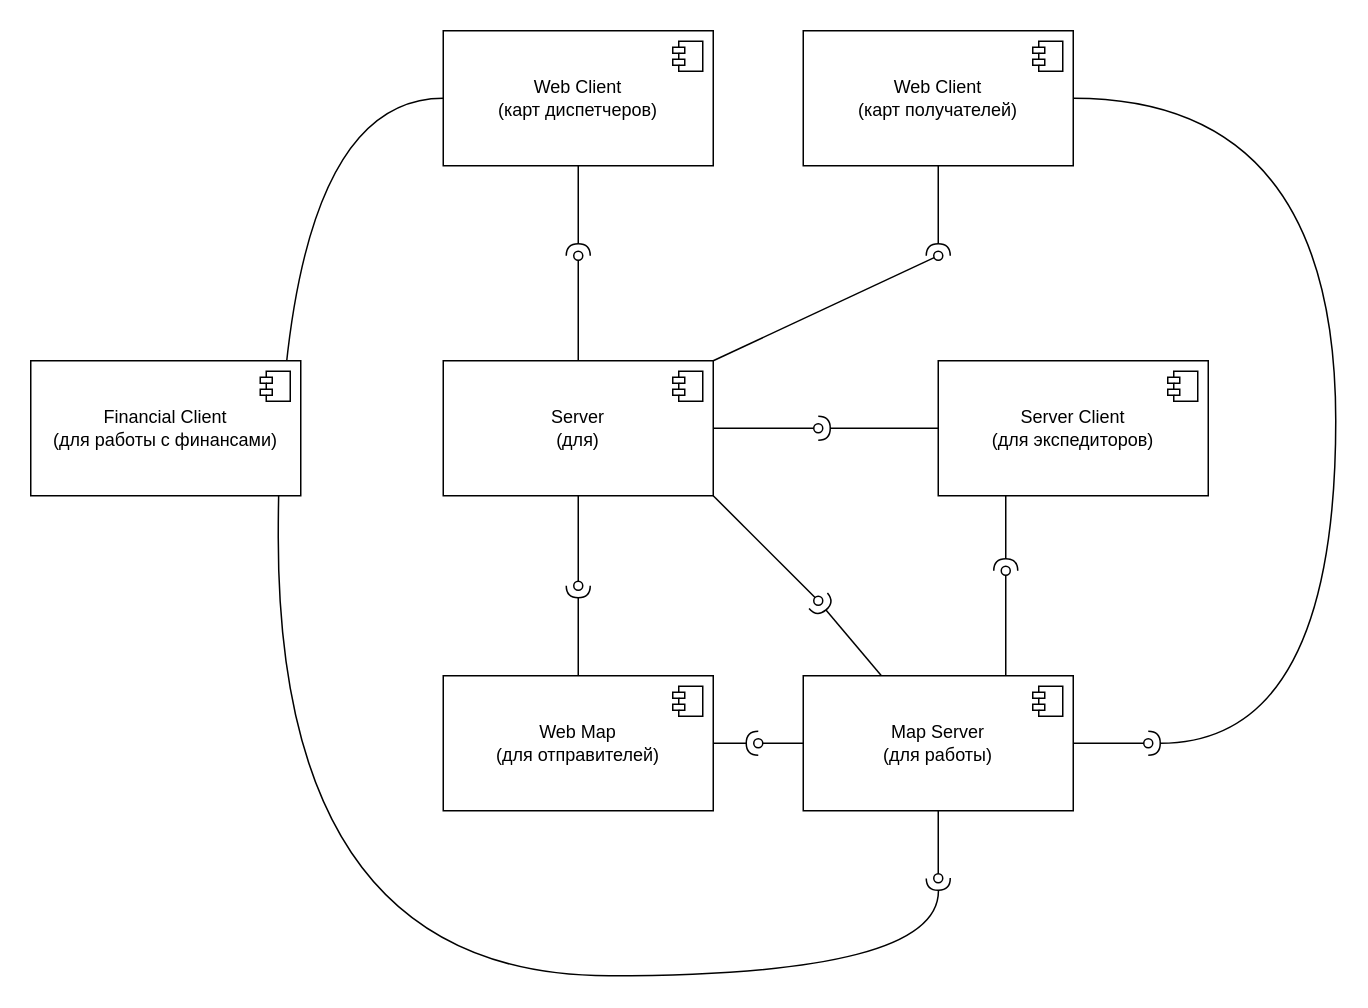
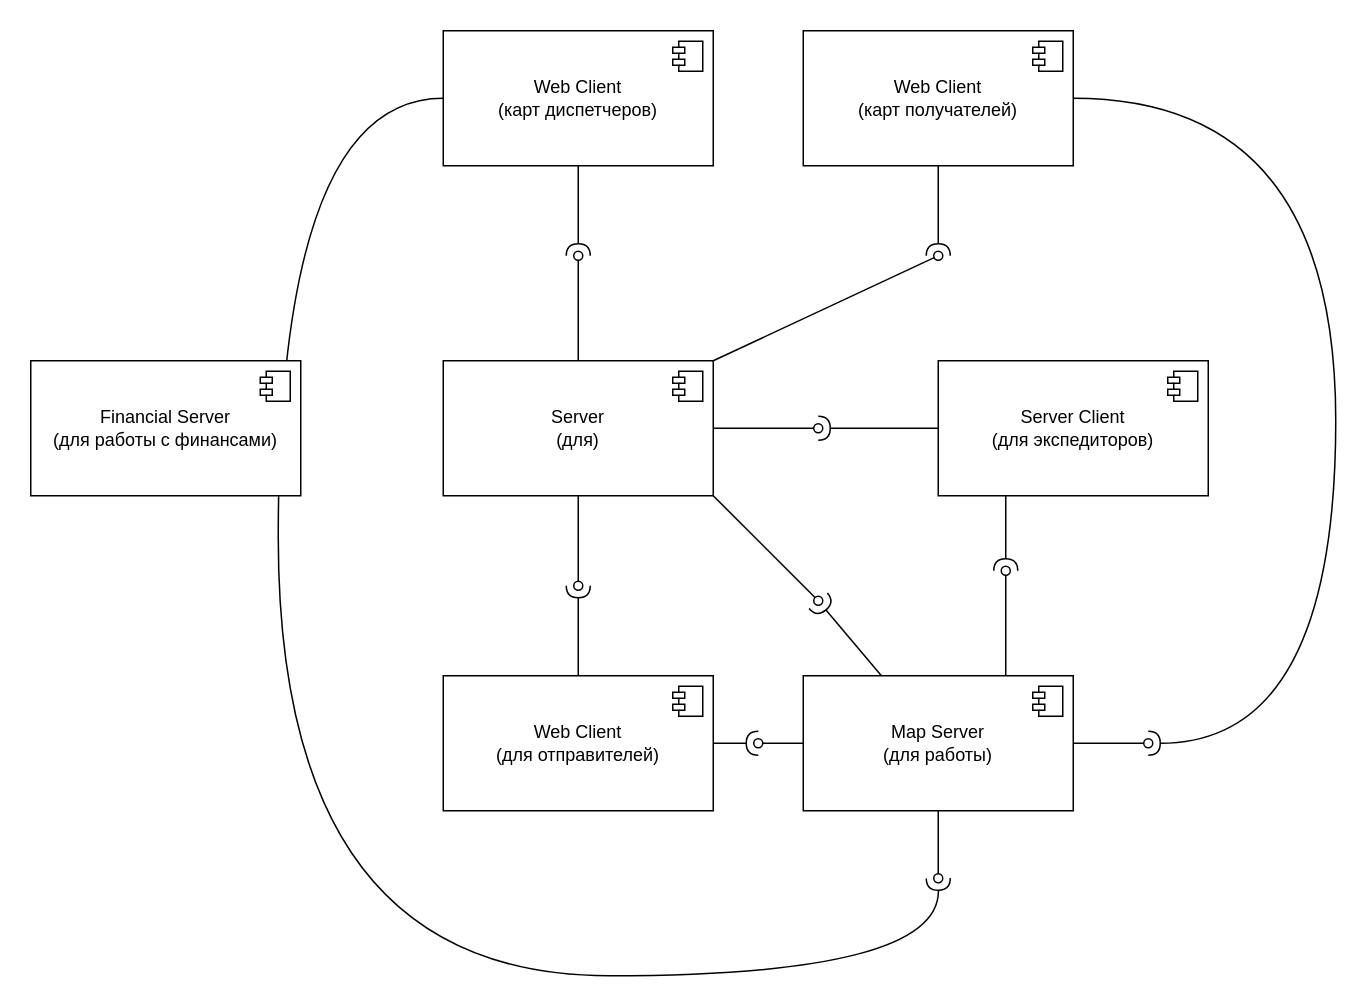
  <mxCell id="0" />
  <mxCell id="1" parent="0" />
  <mxCell id="2" style="rounded=0;orthogonalLoop=1;jettySize=auto;html=1;exitX=1;exitY=0.5;exitDx=0;exitDy=0;endArrow=halfCircle;endFill=0;edgeStyle=orthogonalEdgeStyle;curved=1;" edge="1" parent="1" source="23"><mxGeometry relative="1" as="geometry"><mxPoint x="765" y="495" as="targetPoint" /><mxPoint x="775" y="72.5" as="sourcePoint" /><Array as="points"><mxPoint x="890" y="65" /><mxPoint x="890" y="495" /></Array></mxGeometry></mxCell>
  <mxCell id="3" style="edgeStyle=orthogonalEdgeStyle;rounded=0;orthogonalLoop=1;jettySize=auto;html=1;endArrow=halfCircle;endFill=0;" parent="1" source="5" edge="1"><mxGeometry relative="1" as="geometry"><mxPoint x="545" y="285" as="targetPoint" /></mxGeometry></mxCell>
  <mxCell id="4" style="edgeStyle=orthogonalEdgeStyle;rounded=0;orthogonalLoop=1;jettySize=auto;html=1;exitX=0.25;exitY=1;exitDx=0;exitDy=0;endArrow=halfCircle;endFill=0;" edge="1" parent="1" source="5"><mxGeometry relative="1" as="geometry"><mxPoint x="670" y="380" as="targetPoint" /></mxGeometry></mxCell>
  <mxCell id="5" value="&lt;div&gt;&lt;span style=&quot;background-color: initial;&quot;&gt;Server Client&lt;/span&gt;&lt;/div&gt;&lt;div&gt;&lt;span style=&quot;background-color: initial;&quot;&gt;(для экспедиторов)&lt;/span&gt;&lt;br&gt;&lt;/div&gt;" style="html=1;dropTarget=0;whiteSpace=wrap;" parent="1" vertex="1"><mxGeometry x="625" y="240" width="180" height="90" as="geometry" /></mxCell>
  <mxCell id="6" value="" style="shape=module;jettyWidth=8;jettyHeight=4;" parent="5" vertex="1"><mxGeometry x="1" width="20" height="20" relative="1" as="geometry"><mxPoint x="-27" y="7" as="offset" /></mxGeometry></mxCell>
  <mxCell id="7" style="edgeStyle=orthogonalEdgeStyle;rounded=0;orthogonalLoop=1;jettySize=auto;html=1;endArrow=oval;endFill=0;" parent="1" source="12" edge="1"><mxGeometry relative="1" as="geometry"><mxPoint x="545" y="285" as="targetPoint" /></mxGeometry></mxCell>
  <mxCell id="8" style="edgeStyle=orthogonalEdgeStyle;rounded=0;orthogonalLoop=1;jettySize=auto;html=1;endArrow=oval;endFill=0;" parent="1" source="12" edge="1"><mxGeometry relative="1" as="geometry"><mxPoint x="385" y="390" as="targetPoint" /></mxGeometry></mxCell>
  <mxCell id="9" style="edgeStyle=orthogonalEdgeStyle;rounded=0;orthogonalLoop=1;jettySize=auto;html=1;endArrow=oval;endFill=0;" parent="1" source="12" edge="1"><mxGeometry relative="1" as="geometry"><mxPoint x="385" y="170" as="targetPoint" /></mxGeometry></mxCell>
  <mxCell id="10" style="rounded=0;orthogonalLoop=1;jettySize=auto;html=1;exitX=1;exitY=0;exitDx=0;exitDy=0;endArrow=oval;endFill=0;" parent="1" source="12" edge="1"><mxGeometry relative="1" as="geometry"><mxPoint x="625" y="170" as="targetPoint" /></mxGeometry></mxCell>
  <mxCell id="11" style="rounded=0;orthogonalLoop=1;jettySize=auto;html=1;exitX=1;exitY=1;exitDx=0;exitDy=0;endArrow=oval;endFill=0;" edge="1" parent="1" source="12"><mxGeometry relative="1" as="geometry"><mxPoint x="545" y="400" as="targetPoint" /></mxGeometry></mxCell>
  <mxCell id="12" value="&lt;div&gt;Server&lt;/div&gt;&lt;div&gt;&lt;span style=&quot;background-color: initial;&quot;&gt;(для)&lt;/span&gt;&lt;br&gt;&lt;/div&gt;" style="html=1;dropTarget=0;whiteSpace=wrap;" parent="1" vertex="1"><mxGeometry x="295" y="240" width="180" height="90" as="geometry" /></mxCell>
  <mxCell id="13" value="" style="shape=module;jettyWidth=8;jettyHeight=4;" parent="12" vertex="1"><mxGeometry x="1" width="20" height="20" relative="1" as="geometry"><mxPoint x="-27" y="7" as="offset" /></mxGeometry></mxCell>
  <mxCell id="14" style="edgeStyle=orthogonalEdgeStyle;rounded=0;orthogonalLoop=1;jettySize=auto;html=1;endArrow=halfCircle;endFill=0;" parent="1" source="16" edge="1"><mxGeometry relative="1" as="geometry"><mxPoint x="385" y="390" as="targetPoint" /></mxGeometry></mxCell>
  <mxCell id="15" style="edgeStyle=orthogonalEdgeStyle;rounded=0;orthogonalLoop=1;jettySize=auto;html=1;endArrow=halfCircle;endFill=0;" edge="1" parent="1" source="16"><mxGeometry relative="1" as="geometry"><mxPoint x="505" y="495" as="targetPoint" /></mxGeometry></mxCell>
- <mxCell id="16" value="&lt;div&gt;Web Map&lt;/div&gt;&lt;div&gt;&lt;span style=&quot;background-color: initial;&quot;&gt;(для отправителей)&lt;/span&gt;&lt;br&gt;&lt;/div&gt;" style="html=1;dropTarget=0;whiteSpace=wrap;" parent="1" vertex="1"><mxGeometry x="295" y="450" width="180" height="90" as="geometry" /></mxCell>
+ <mxCell id="16" value="&lt;div&gt;Web Client&lt;/div&gt;&lt;div&gt;&lt;span style=&quot;background-color: initial;&quot;&gt;(для отправителей)&lt;/span&gt;&lt;br&gt;&lt;/div&gt;" style="html=1;dropTarget=0;whiteSpace=wrap;" parent="1" vertex="1"><mxGeometry x="295" y="450" width="180" height="90" as="geometry" /></mxCell>
  <mxCell id="17" value="" style="shape=module;jettyWidth=8;jettyHeight=4;" parent="16" vertex="1"><mxGeometry x="1" width="20" height="20" relative="1" as="geometry"><mxPoint x="-27" y="7" as="offset" /></mxGeometry></mxCell>
  <mxCell id="18" style="edgeStyle=orthogonalEdgeStyle;rounded=0;orthogonalLoop=1;jettySize=auto;html=1;endArrow=halfCircle;endFill=0;" parent="1" source="20" edge="1"><mxGeometry relative="1" as="geometry"><mxPoint x="385" y="170" as="targetPoint" /></mxGeometry></mxCell>
  <mxCell id="19" style="rounded=0;orthogonalLoop=1;jettySize=auto;html=1;exitX=0;exitY=0.5;exitDx=0;exitDy=0;endArrow=halfCircle;endFill=0;edgeStyle=orthogonalEdgeStyle;curved=1;" edge="1" parent="1" source="20"><mxGeometry relative="1" as="geometry"><mxPoint x="625" y="585" as="targetPoint" /><Array as="points"><mxPoint x="185" y="650" /><mxPoint x="626" y="650" /><mxPoint x="626" y="585" /></Array></mxGeometry></mxCell>
  <mxCell id="20" value="&lt;div&gt;Web Client&lt;/div&gt;&lt;div&gt;&lt;span style=&quot;background-color: initial;&quot;&gt;(карт диспетчеров)&lt;/span&gt;&lt;br&gt;&lt;/div&gt;" style="html=1;dropTarget=0;whiteSpace=wrap;" parent="1" vertex="1"><mxGeometry x="295" y="20" width="180" height="90" as="geometry" /></mxCell>
  <mxCell id="21" value="" style="shape=module;jettyWidth=8;jettyHeight=4;" parent="20" vertex="1"><mxGeometry x="1" width="20" height="20" relative="1" as="geometry"><mxPoint x="-27" y="7" as="offset" /></mxGeometry></mxCell>
  <mxCell id="22" style="edgeStyle=orthogonalEdgeStyle;rounded=0;orthogonalLoop=1;jettySize=auto;html=1;endArrow=halfCircle;endFill=0;" parent="1" source="23" edge="1"><mxGeometry relative="1" as="geometry"><mxPoint x="625" y="170" as="targetPoint" /></mxGeometry></mxCell>
  <mxCell id="23" value="&lt;div&gt;Web Client&lt;/div&gt;&lt;div&gt;&lt;span style=&quot;background-color: initial;&quot;&gt;(карт получателей)&lt;/span&gt;&lt;br&gt;&lt;/div&gt;" style="html=1;dropTarget=0;whiteSpace=wrap;" parent="1" vertex="1"><mxGeometry x="535" y="20" width="180" height="90" as="geometry" /></mxCell>
  <mxCell id="24" value="" style="shape=module;jettyWidth=8;jettyHeight=4;" parent="23" vertex="1"><mxGeometry x="1" width="20" height="20" relative="1" as="geometry"><mxPoint x="-27" y="7" as="offset" /></mxGeometry></mxCell>
  <mxCell id="25" style="rounded=0;orthogonalLoop=1;jettySize=auto;html=1;endArrow=halfCircle;endFill=0;" edge="1" parent="1" source="30"><mxGeometry relative="1" as="geometry"><mxPoint x="545" y="400" as="targetPoint" /></mxGeometry></mxCell>
  <mxCell id="26" style="edgeStyle=orthogonalEdgeStyle;rounded=0;orthogonalLoop=1;jettySize=auto;html=1;exitX=0;exitY=0.5;exitDx=0;exitDy=0;endArrow=oval;endFill=0;" edge="1" parent="1" source="30"><mxGeometry relative="1" as="geometry"><mxPoint x="505" y="495" as="targetPoint" /></mxGeometry></mxCell>
  <mxCell id="27" style="edgeStyle=orthogonalEdgeStyle;rounded=0;orthogonalLoop=1;jettySize=auto;html=1;exitX=0.75;exitY=0;exitDx=0;exitDy=0;endArrow=oval;endFill=0;" edge="1" parent="1" source="30"><mxGeometry relative="1" as="geometry"><mxPoint x="670" y="380" as="targetPoint" /></mxGeometry></mxCell>
  <mxCell id="28" style="edgeStyle=orthogonalEdgeStyle;rounded=0;orthogonalLoop=1;jettySize=auto;html=1;endArrow=oval;endFill=0;" edge="1" parent="1" source="30"><mxGeometry relative="1" as="geometry"><mxPoint x="765" y="495" as="targetPoint" /></mxGeometry></mxCell>
  <mxCell id="29" style="edgeStyle=orthogonalEdgeStyle;rounded=0;orthogonalLoop=1;jettySize=auto;html=1;exitX=0.5;exitY=1;exitDx=0;exitDy=0;endArrow=oval;endFill=0;" edge="1" parent="1" source="30"><mxGeometry relative="1" as="geometry"><mxPoint x="625" y="585" as="targetPoint" /></mxGeometry></mxCell>
  <mxCell id="30" value="&lt;div&gt;Map Server&lt;/div&gt;&lt;div&gt;&lt;span style=&quot;background-color: initial;&quot;&gt;(для работы)&lt;/span&gt;&lt;br&gt;&lt;/div&gt;" style="html=1;dropTarget=0;whiteSpace=wrap;" vertex="1" parent="1"><mxGeometry x="535" y="450" width="180" height="90" as="geometry" /></mxCell>
  <mxCell id="31" value="" style="shape=module;jettyWidth=8;jettyHeight=4;" vertex="1" parent="30"><mxGeometry x="1" width="20" height="20" relative="1" as="geometry"><mxPoint x="-27" y="7" as="offset" /></mxGeometry></mxCell>
- <mxCell id="32" value="&lt;div&gt;Financial Client&lt;/div&gt;&lt;div&gt;&lt;span style=&quot;background-color: initial;&quot;&gt;(для работы с финансами)&lt;/span&gt;&lt;br&gt;&lt;/div&gt;" style="html=1;dropTarget=0;whiteSpace=wrap;" vertex="1" parent="1"><mxGeometry x="20" y="240" width="180" height="90" as="geometry" /></mxCell>
+ <mxCell id="32" value="&lt;div&gt;Financial Server&lt;/div&gt;&lt;div&gt;&lt;span style=&quot;background-color: initial;&quot;&gt;(для работы с финансами)&lt;/span&gt;&lt;br&gt;&lt;/div&gt;" style="html=1;dropTarget=0;whiteSpace=wrap;" vertex="1" parent="1"><mxGeometry x="20" y="240" width="180" height="90" as="geometry" /></mxCell>
  <mxCell id="33" value="" style="shape=module;jettyWidth=8;jettyHeight=4;" vertex="1" parent="32"><mxGeometry x="1" width="20" height="20" relative="1" as="geometry"><mxPoint x="-27" y="7" as="offset" /></mxGeometry></mxCell>
